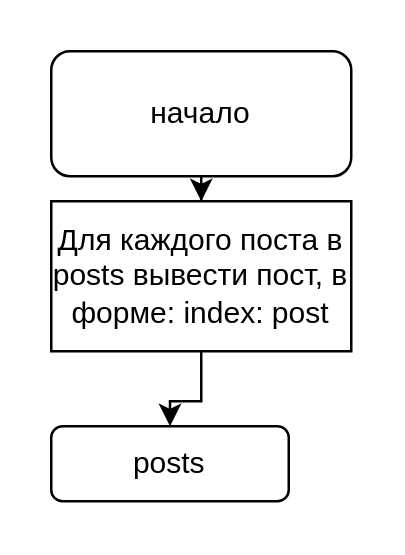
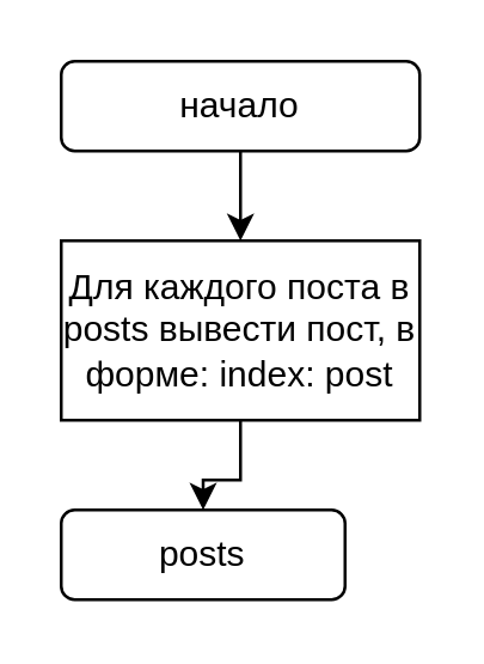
  <mxCell id="0" />
  <mxCell id="1" parent="0" />
  <mxCell id="2" value="" style="edgeStyle=orthogonalEdgeStyle;rounded=0;orthogonalLoop=1;jettySize=auto;html=1;" edge="1" parent="1" source="3" target="6"><mxGeometry relative="1" as="geometry" /></mxCell>
- <mxCell id="3" value="начало" style="rounded=1;whiteSpace=wrap;html=1;" vertex="1" parent="1"><mxGeometry x="20" y="20" width="120" height="50" as="geometry" /></mxCell>
+ <mxCell id="3" value="начало" style="rounded=1;whiteSpace=wrap;html=1;" vertex="1" parent="1"><mxGeometry x="20" y="20" width="120" height="30" as="geometry" /></mxCell>
  <mxCell id="4" style="edgeStyle=orthogonalEdgeStyle;rounded=0;orthogonalLoop=1;jettySize=auto;html=1;exitX=0.5;exitY=1;exitDx=0;exitDy=0;" edge="1" parent="1" source="3" target="3"><mxGeometry relative="1" as="geometry" /></mxCell>
  <mxCell id="5" value="" style="edgeStyle=orthogonalEdgeStyle;rounded=0;orthogonalLoop=1;jettySize=auto;html=1;" edge="1" parent="1" source="6" target="7"><mxGeometry relative="1" as="geometry" /></mxCell>
  <mxCell id="6" value="Для каждого поста в posts вывести пост, в форме: index: post" style="rounded=0;whiteSpace=wrap;html=1;" vertex="1" parent="1"><mxGeometry x="20" y="80" width="120" height="60" as="geometry" /></mxCell>
  <mxCell id="7" value="posts" style="rounded=1;whiteSpace=wrap;html=1;" vertex="1" parent="1"><mxGeometry x="20" y="170" width="95" height="30" as="geometry" /></mxCell>
